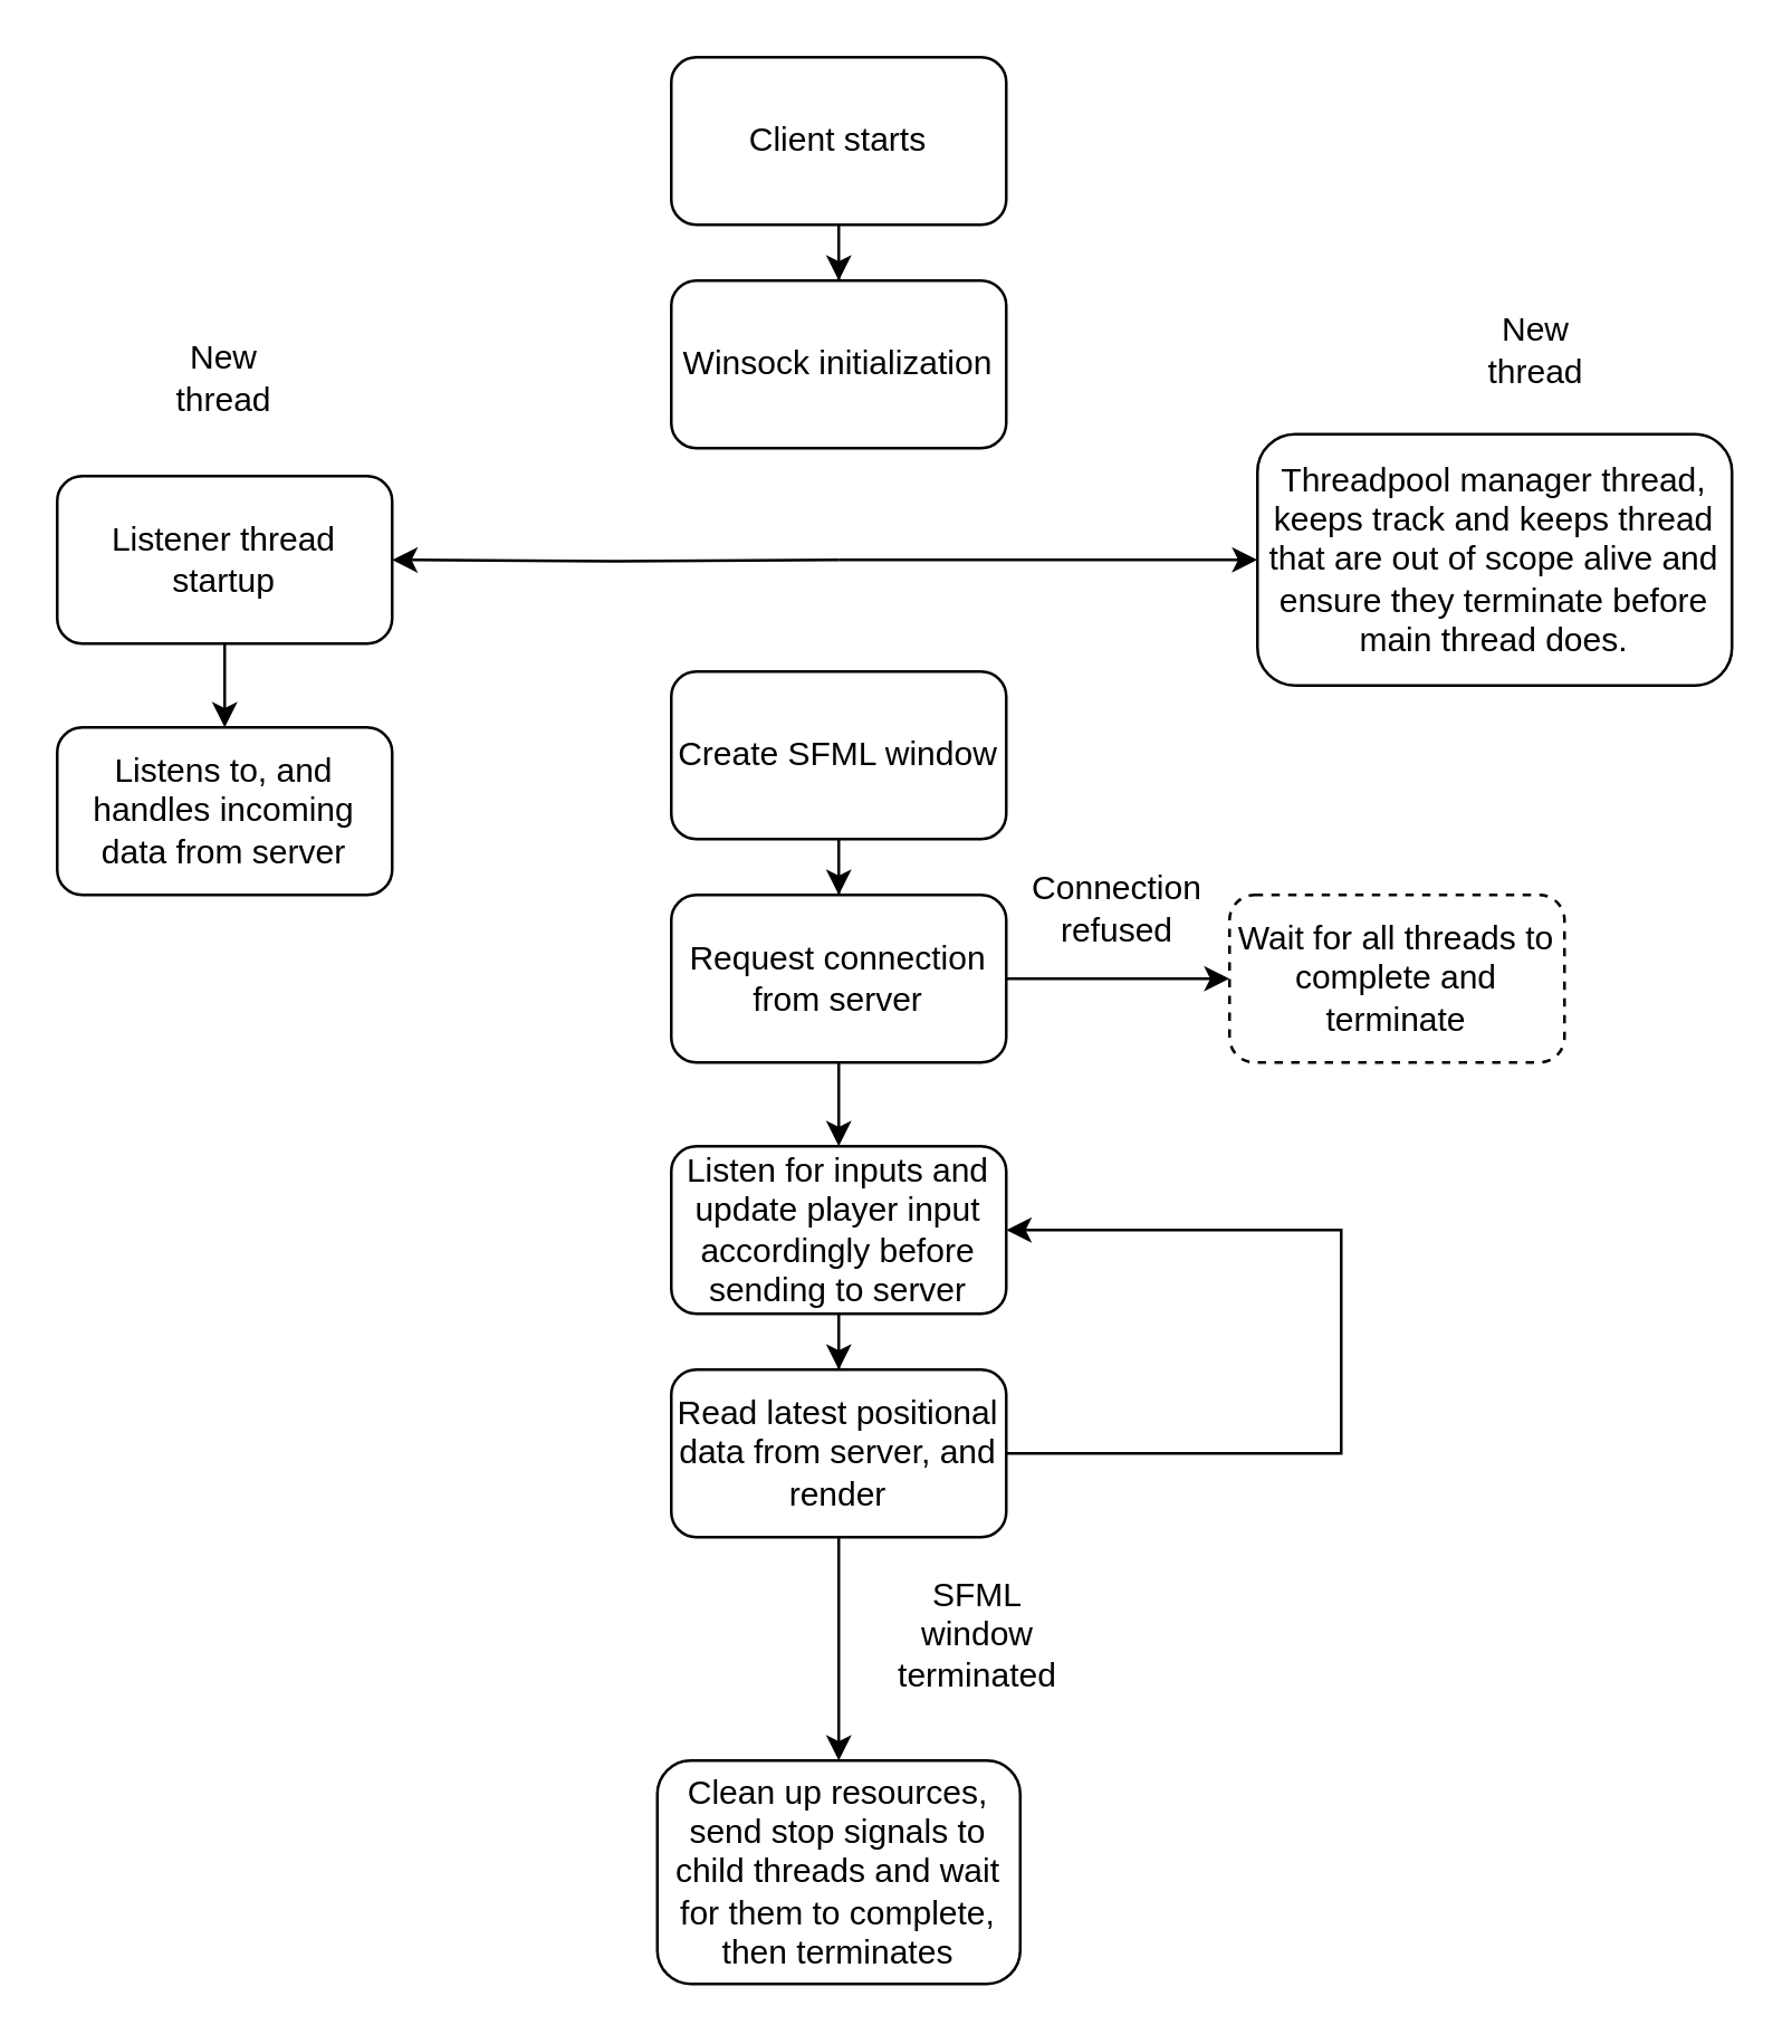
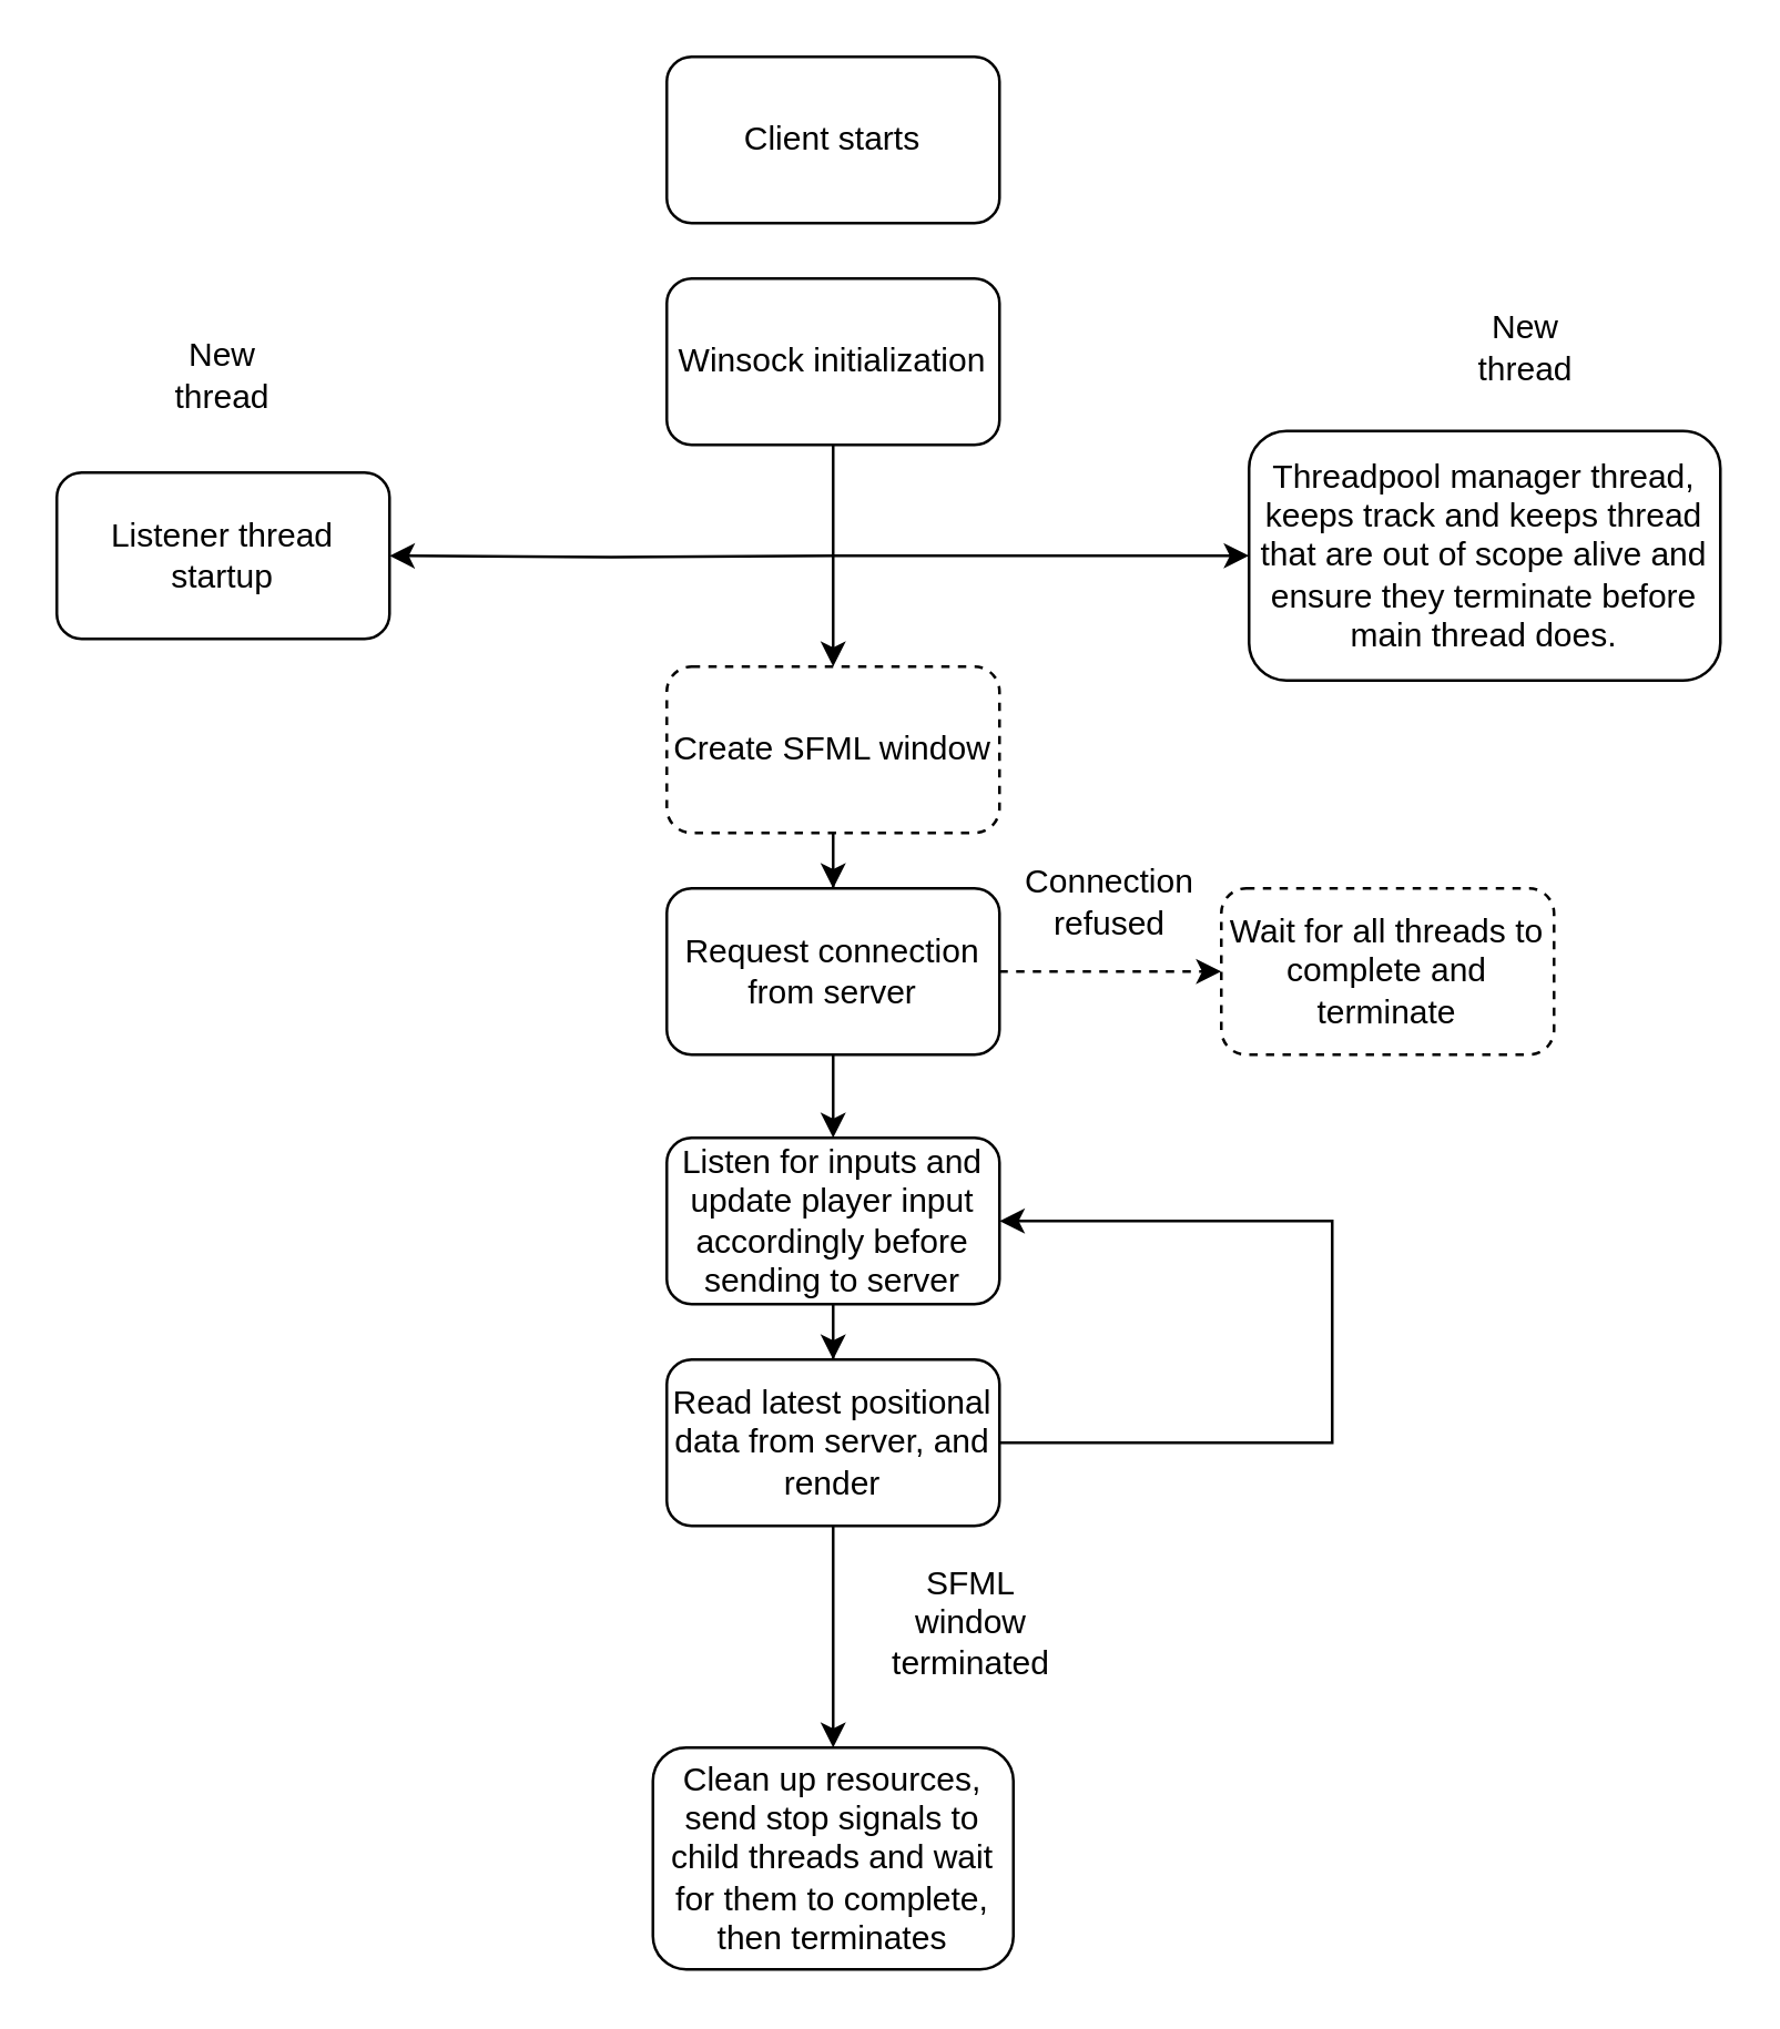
  <mxCell id="0" />
  <mxCell id="1" parent="0" />
- <mxCell id="2" value="" style="edgeStyle=orthogonalEdgeStyle;rounded=0;orthogonalLoop=1;jettySize=auto;html=1;" edge="1" parent="1" source="3" target="6"><mxGeometry relative="1" as="geometry" /></mxCell>
  <mxCell id="3" value="Client starts" style="rounded=1;whiteSpace=wrap;html=1;" vertex="1" parent="1"><mxGeometry x="240" y="20" width="120" height="60" as="geometry" /></mxCell>
+ <mxCell id="4" value="" style="edgeStyle=orthogonalEdgeStyle;rounded=0;orthogonalLoop=1;jettySize=auto;html=1;" edge="1" parent="1" source="6" target="11"><mxGeometry relative="1" as="geometry" /></mxCell>
  <mxCell id="5" style="edgeStyle=orthogonalEdgeStyle;rounded=0;orthogonalLoop=1;jettySize=auto;html=1;entryX=1;entryY=0.5;entryDx=0;entryDy=0;" edge="1" parent="1" target="8"><mxGeometry relative="1" as="geometry"><mxPoint x="190" y="190" as="targetPoint" /><mxPoint x="300" y="200" as="sourcePoint" /></mxGeometry></mxCell>
  <mxCell id="6" value="Winsock initialization" style="whiteSpace=wrap;html=1;rounded=1;" vertex="1" parent="1"><mxGeometry x="240" y="100" width="120" height="60" as="geometry" /></mxCell>
- <mxCell id="7" value="" style="edgeStyle=orthogonalEdgeStyle;rounded=0;orthogonalLoop=1;jettySize=auto;html=1;" edge="1" parent="1" source="8" target="9"><mxGeometry relative="1" as="geometry" /></mxCell>
  <mxCell id="8" value="Listener thread startup" style="whiteSpace=wrap;html=1;rounded=1;" vertex="1" parent="1"><mxGeometry x="20" y="170" width="120" height="60" as="geometry" /></mxCell>
- <mxCell id="9" value="Listens to, and handles incoming data from server" style="whiteSpace=wrap;html=1;rounded=1;" vertex="1" parent="1"><mxGeometry x="20" y="260" width="120" height="60" as="geometry" /></mxCell>
  <mxCell id="10" value="" style="edgeStyle=orthogonalEdgeStyle;rounded=0;orthogonalLoop=1;jettySize=auto;html=1;" edge="1" parent="1" source="11" target="14"><mxGeometry relative="1" as="geometry" /></mxCell>
- <mxCell id="11" value="Create SFML window" style="whiteSpace=wrap;html=1;rounded=1;" vertex="1" parent="1"><mxGeometry x="240" y="240" width="120" height="60" as="geometry" /></mxCell>
- <mxCell id="12" value="" style="edgeStyle=orthogonalEdgeStyle;rounded=0;orthogonalLoop=1;jettySize=auto;html=1;" edge="1" parent="1" source="14" target="16"><mxGeometry relative="1" as="geometry" /></mxCell>
+ <mxCell id="11" value="Create SFML window" style="whiteSpace=wrap;html=1;rounded=1;dashed=1;" vertex="1" parent="1"><mxGeometry x="240" y="240" width="120" height="60" as="geometry" /></mxCell>
+ <mxCell id="12" value="" style="edgeStyle=orthogonalEdgeStyle;rounded=0;orthogonalLoop=1;jettySize=auto;html=1;dashed=1;" edge="1" parent="1" source="14" target="16"><mxGeometry relative="1" as="geometry" /></mxCell>
  <mxCell id="13" value="" style="edgeStyle=orthogonalEdgeStyle;rounded=0;orthogonalLoop=1;jettySize=auto;html=1;" edge="1" parent="1" source="14" target="22"><mxGeometry relative="1" as="geometry" /></mxCell>
  <mxCell id="14" value="Request connection from server" style="whiteSpace=wrap;html=1;rounded=1;" vertex="1" parent="1"><mxGeometry x="240" y="320" width="120" height="60" as="geometry" /></mxCell>
  <mxCell id="15" value="New thread" style="text;html=1;align=center;verticalAlign=middle;whiteSpace=wrap;rounded=0;" vertex="1" parent="1"><mxGeometry x="50" y="120" width="60" height="30" as="geometry" /></mxCell>
  <mxCell id="16" value="Wait for all threads to complete and terminate" style="whiteSpace=wrap;html=1;rounded=1;dashed=1;" vertex="1" parent="1"><mxGeometry x="440" y="320" width="120" height="60" as="geometry" /></mxCell>
  <mxCell id="17" value="Connection refused" style="text;html=1;align=center;verticalAlign=middle;whiteSpace=wrap;rounded=0;" vertex="1" parent="1"><mxGeometry x="370" y="310" width="60" height="30" as="geometry" /></mxCell>
  <mxCell id="18" value="Threadpool manager thread, keeps track and keeps thread that are out of scope alive and ensure they terminate before main thread does." style="rounded=1;whiteSpace=wrap;html=1;" vertex="1" parent="1"><mxGeometry x="450" y="155" width="170" height="90" as="geometry" /></mxCell>
  <mxCell id="19" value="" style="endArrow=classic;html=1;rounded=0;entryX=0;entryY=0.5;entryDx=0;entryDy=0;" edge="1" parent="1" target="18"><mxGeometry width="50" height="50" relative="1" as="geometry"><mxPoint x="300" y="200" as="sourcePoint" /><mxPoint x="330" y="320" as="targetPoint" /></mxGeometry></mxCell>
  <mxCell id="20" value="New thread" style="text;html=1;align=center;verticalAlign=middle;whiteSpace=wrap;rounded=0;" vertex="1" parent="1"><mxGeometry x="520" y="110" width="60" height="30" as="geometry" /></mxCell>
  <mxCell id="21" value="" style="edgeStyle=orthogonalEdgeStyle;rounded=0;orthogonalLoop=1;jettySize=auto;html=1;" edge="1" parent="1" source="22" target="24"><mxGeometry relative="1" as="geometry" /></mxCell>
  <mxCell id="22" value="Listen for inputs and update player input accordingly before sending to server" style="whiteSpace=wrap;html=1;rounded=1;" vertex="1" parent="1"><mxGeometry x="240" y="410" width="120" height="60" as="geometry" /></mxCell>
  <mxCell id="23" value="" style="edgeStyle=orthogonalEdgeStyle;rounded=0;orthogonalLoop=1;jettySize=auto;html=1;" edge="1" parent="1" source="24" target="26"><mxGeometry relative="1" as="geometry" /></mxCell>
  <mxCell id="24" value="Read latest positional data from server, and render" style="whiteSpace=wrap;html=1;rounded=1;" vertex="1" parent="1"><mxGeometry x="240" y="490" width="120" height="60" as="geometry" /></mxCell>
  <mxCell id="25" value="" style="endArrow=classic;html=1;rounded=0;exitX=1;exitY=0.5;exitDx=0;exitDy=0;entryX=1;entryY=0.5;entryDx=0;entryDy=0;" edge="1" parent="1" source="24" target="22"><mxGeometry width="50" height="50" relative="1" as="geometry"><mxPoint x="280" y="370" as="sourcePoint" /><mxPoint x="330" y="320" as="targetPoint" /><Array as="points"><mxPoint x="480" y="520" /><mxPoint x="480" y="440" /></Array></mxGeometry></mxCell>
  <mxCell id="26" value="Clean up resources, send stop signals to child threads and wait for them to complete, then terminates" style="whiteSpace=wrap;html=1;rounded=1;" vertex="1" parent="1"><mxGeometry x="235" y="630" width="130" height="80" as="geometry" /></mxCell>
  <mxCell id="27" value="SFML window terminated" style="text;html=1;align=center;verticalAlign=middle;whiteSpace=wrap;rounded=0;" vertex="1" parent="1"><mxGeometry x="320" y="570" width="60" height="30" as="geometry" /></mxCell>
